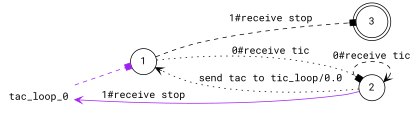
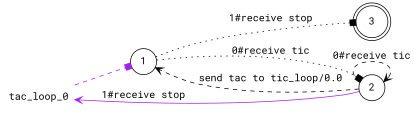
  digraph {
    fontname="Roboto Mono"
    rankdir=LR
    node [fontname="Roboto Mono" shape=circle]
    edge [arrowhead=box color=black fontname="Roboto Mono" style=dotted]
    n1 [label=tac_loop_0 shape=plaintext]
    n2 [label=1]
    n3 [label=3 shape=doublecircle]
    n4 [label=2]
    n1 -> n2 [color=purple style=dashed]
-   n2 -> n3 [label="1#receive stop" style=dashed]
+   n2 -> n3 [label="1#receive stop"]
    n2 -> n4 [label="0#receive tic"]
    n4 -> n1 [arrowhead=vee color=purple label="1#receive stop" style=solid]
-   n4 -> n2 [arrowhead=vee label="send tac to tic_loop/0.0"]
+   n4 -> n2 [arrowhead=vee label="send tac to tic_loop/0.0" style=dashed]
    n4 -> n4 [arrowhead=vee label="0#receive tic" style=dashed]
  }
